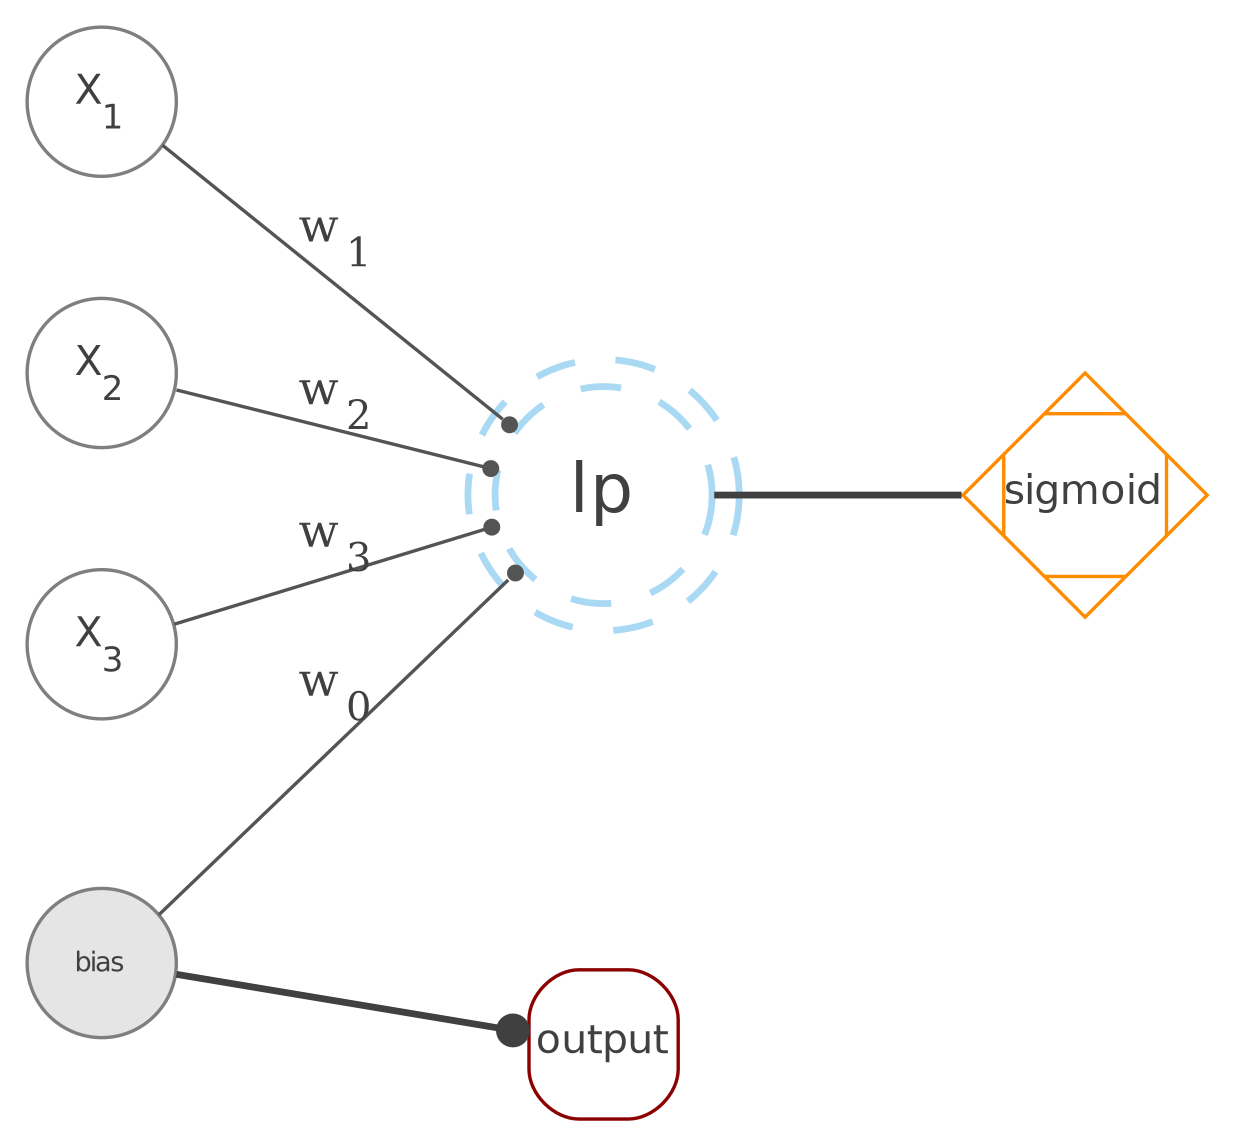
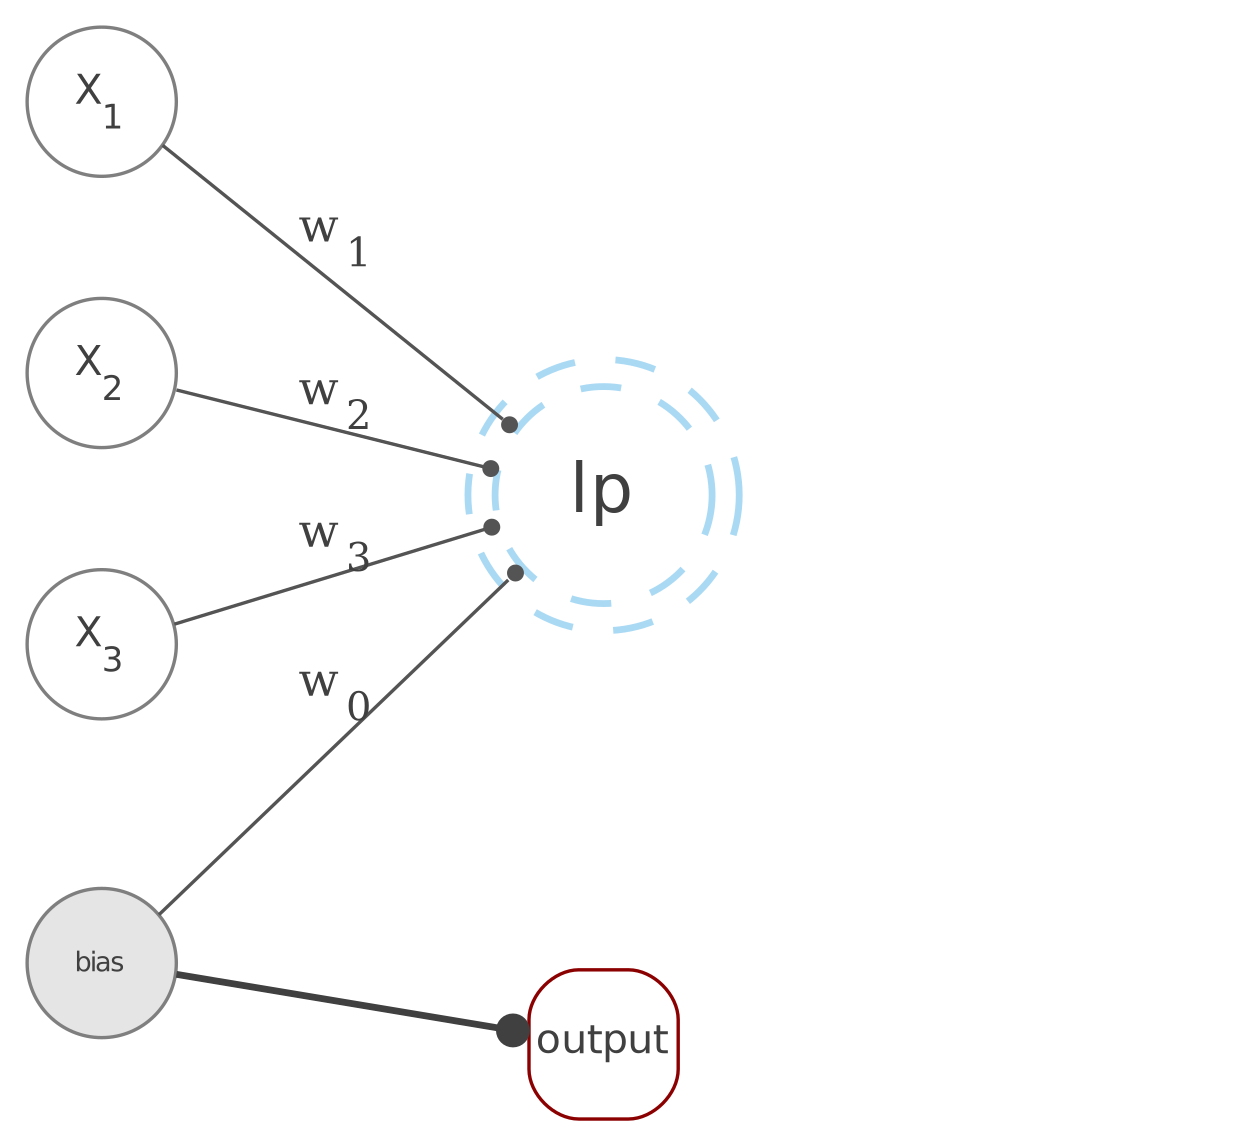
  digraph {
    rankdir=LR
    node [color=gray50 fixedsize=true fontcolor=gray25 fontname=Helvetica fontsize=6 penwidth=.5 shape=circle]
    edge [arrowhead=dot arrowsize=0.25 color=gray33 fontcolor=gray25 fontsize=7 minlen=1 penwidth=.5 style=filled]
    n1 [label=<X<sub>1</sub>> width=.3]
    lp [color="#56B4E980" fillcolor=gray90 fontsize=10 penwidth=1 shape=doublecircle style=dashed width=.33]
-   n3 [color=darkorange fillcolor=white fixedsize=True label=sigmoid shape=Mdiamond style=filled width=.5]
    n4 [label=<X<sub>2</sub>> width=.3]
    n5 [label=<X<sub>3</sub>> width=.3]
    n6 [fillcolor=gray90 fontsize=4 label=bias style=filled width=.3]
    n7 [color="#8B0000" fillcolor=gray90 fixedsize=True label=output shape=square style=rounded width=.3]
    n1 -> lp [label=<w<sub>1</sub>>]
-   lp -> n3 [arrowhead=none arrowsize=0.5 color=gray25 fontsize=5 penwidth=1]
    n4 -> lp [label=<w<sub>2</sub>>]
    n5 -> lp [label=<w<sub>3</sub>>]
    n6 -> lp [label=<w<sub>0</sub>>]
    n6 -> n7 [arrowsize=0.5 color=gray25 fontsize=5 penwidth=1]
  }
